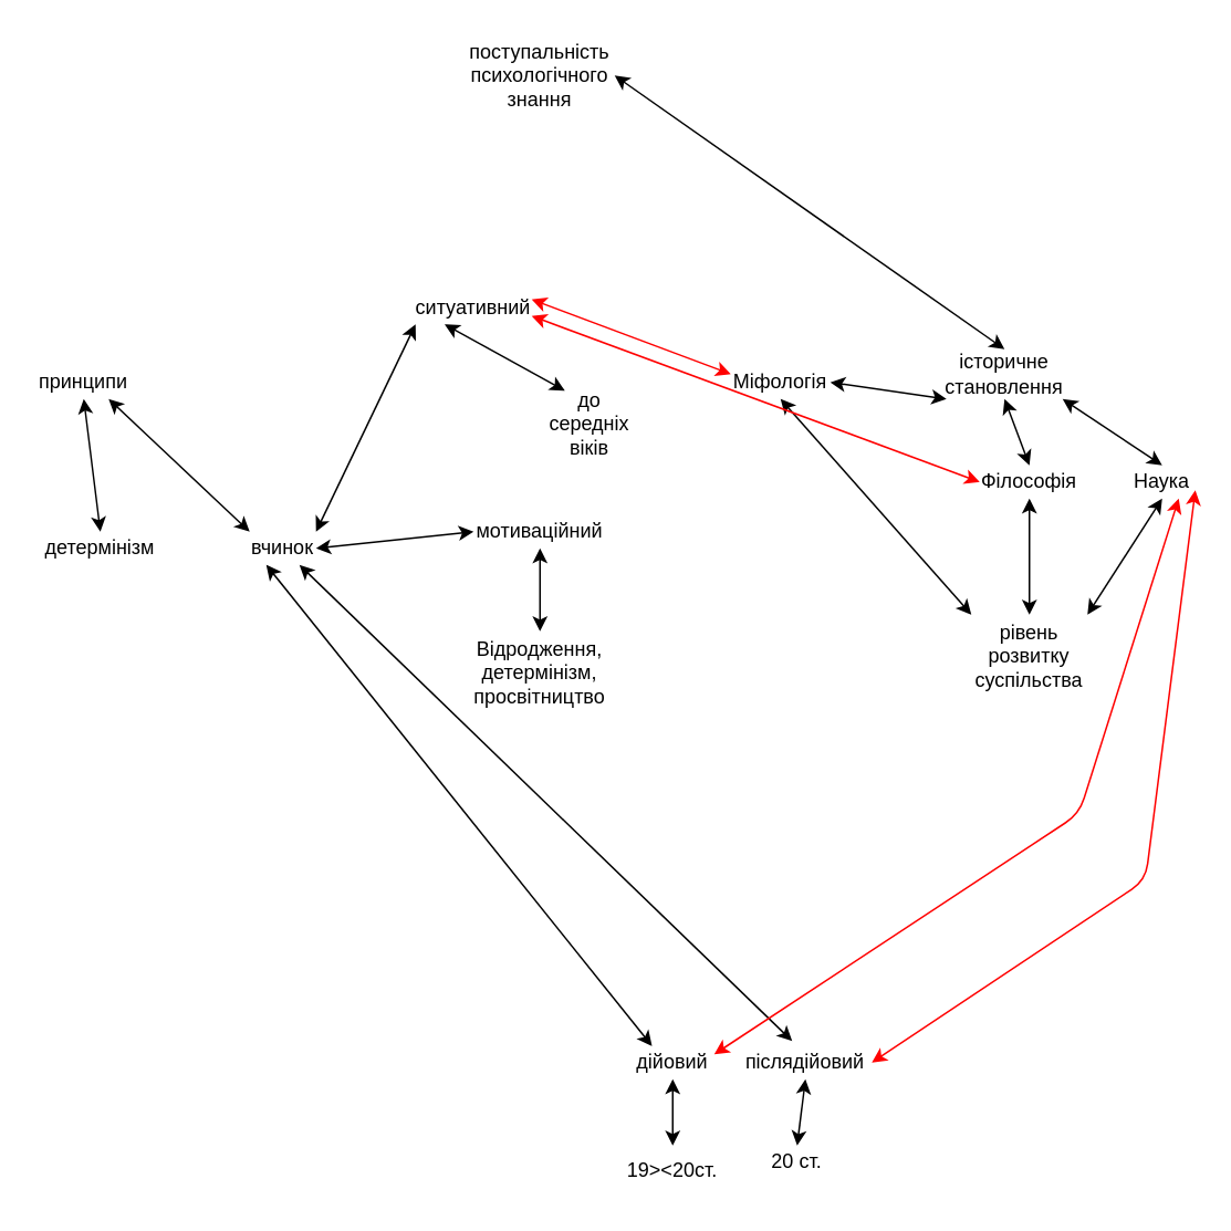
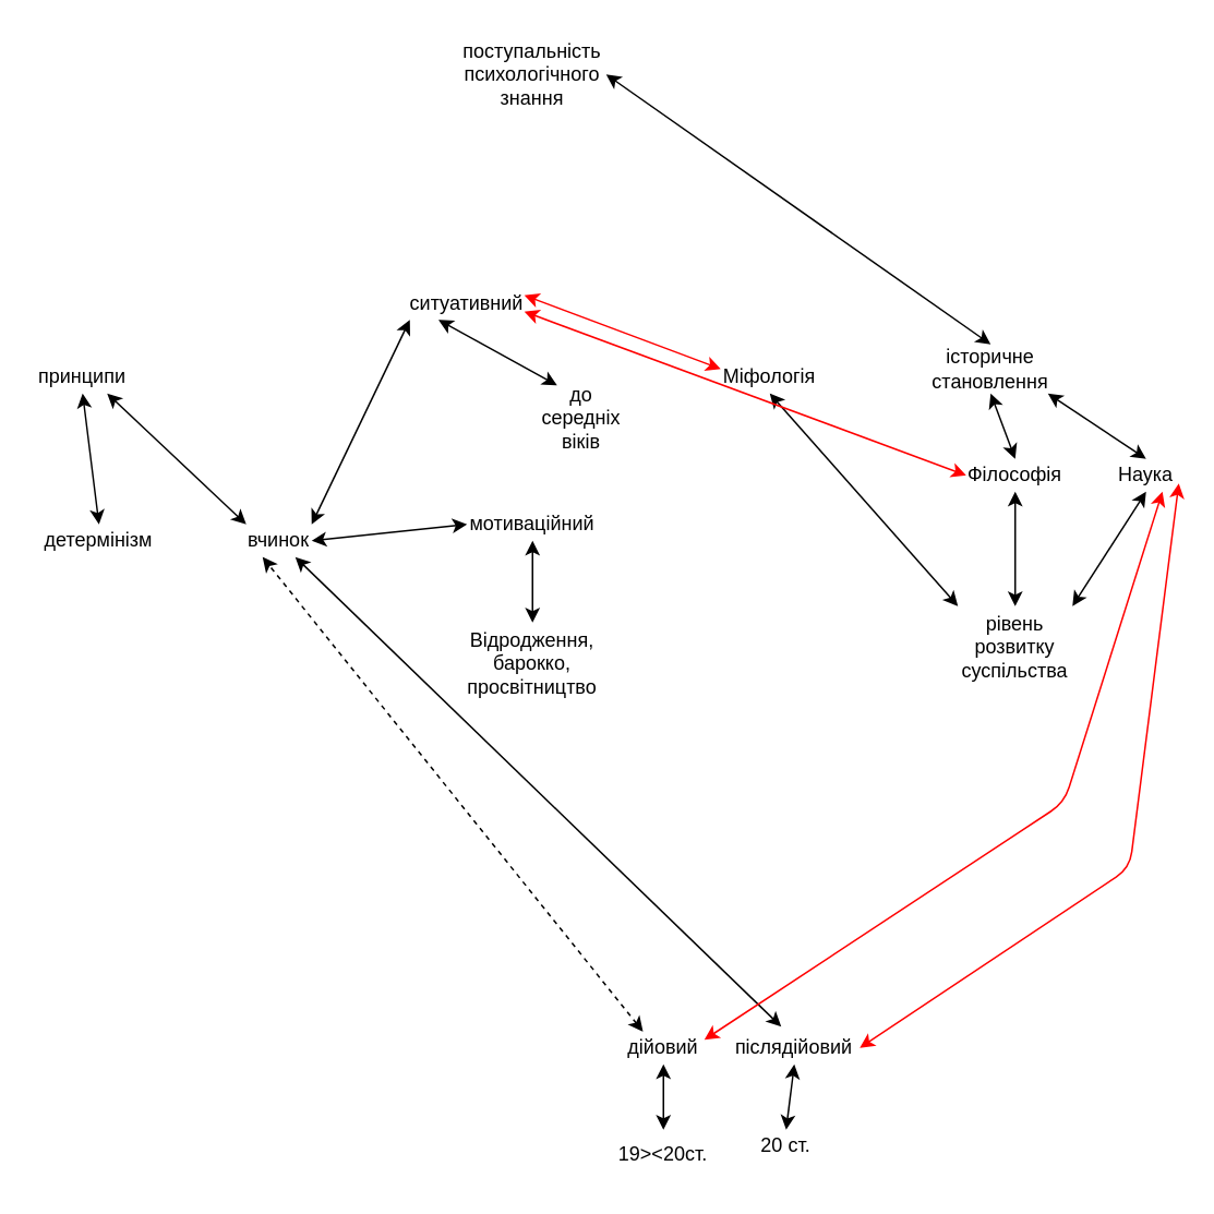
  <mxCell id="0" />
  <mxCell id="1" parent="0" />
  <mxCell id="2" value="поступальність психологічного знання" style="text;html=1;strokeColor=none;fillColor=none;align=center;verticalAlign=middle;whiteSpace=wrap;rounded=0;" vertex="1" parent="1"><mxGeometry x="280" y="20" width="90" height="50" as="geometry" /></mxCell>
  <mxCell id="3" value="принципи" style="text;html=1;strokeColor=none;fillColor=none;align=center;verticalAlign=middle;whiteSpace=wrap;rounded=0;" vertex="1" parent="1"><mxGeometry x="20" y="220" width="60" height="20" as="geometry" /></mxCell>
  <mxCell id="4" value="детермінізм" style="text;html=1;strokeColor=none;fillColor=none;align=center;verticalAlign=middle;whiteSpace=wrap;rounded=0;" vertex="1" parent="1"><mxGeometry x="20" y="320" width="80" height="20" as="geometry" /></mxCell>
  <mxCell id="5" value="" style="endArrow=classic;startArrow=classic;html=1;entryX=0.5;entryY=1;entryDx=0;entryDy=0;exitX=0.5;exitY=0;exitDx=0;exitDy=0;" edge="1" parent="1" source="4" target="3"><mxGeometry width="50" height="50" relative="1" as="geometry"><mxPoint x="370" y="660" as="sourcePoint" /><mxPoint x="420" y="610" as="targetPoint" /></mxGeometry></mxCell>
  <mxCell id="6" value="вчинок" style="text;html=1;strokeColor=none;fillColor=none;align=center;verticalAlign=middle;whiteSpace=wrap;rounded=0;" vertex="1" parent="1"><mxGeometry x="150" y="320" width="40" height="20" as="geometry" /></mxCell>
  <mxCell id="7" value="" style="endArrow=classic;startArrow=classic;html=1;entryX=0.75;entryY=1;entryDx=0;entryDy=0;exitX=0;exitY=0;exitDx=0;exitDy=0;" edge="1" parent="1" source="6" target="3"><mxGeometry width="50" height="50" relative="1" as="geometry"><mxPoint x="370" y="660" as="sourcePoint" /><mxPoint x="420" y="610" as="targetPoint" /></mxGeometry></mxCell>
  <mxCell id="8" value="ситуативний" style="text;html=1;strokeColor=none;fillColor=none;align=center;verticalAlign=middle;whiteSpace=wrap;rounded=0;" vertex="1" parent="1"><mxGeometry x="250" y="175" width="70" height="20" as="geometry" /></mxCell>
  <mxCell id="9" value="" style="endArrow=classic;startArrow=classic;html=1;exitX=0;exitY=1;exitDx=0;exitDy=0;exitPerimeter=0;entryX=1;entryY=0;entryDx=0;entryDy=0;" edge="1" parent="1" source="8" target="6"><mxGeometry width="50" height="50" relative="1" as="geometry"><mxPoint x="370" y="660" as="sourcePoint" /><mxPoint x="210" y="320" as="targetPoint" /></mxGeometry></mxCell>
  <mxCell id="10" value="мотиваційний" style="text;html=1;strokeColor=none;fillColor=none;align=center;verticalAlign=middle;whiteSpace=wrap;rounded=0;" vertex="1" parent="1"><mxGeometry x="285" y="310" width="80" height="20" as="geometry" /></mxCell>
  <mxCell id="11" value="" style="endArrow=classic;startArrow=classic;html=1;entryX=1;entryY=0.5;entryDx=0;entryDy=0;exitX=0;exitY=0.5;exitDx=0;exitDy=0;" edge="1" parent="1" source="10" target="6"><mxGeometry width="50" height="50" relative="1" as="geometry"><mxPoint x="370" y="660" as="sourcePoint" /><mxPoint x="420" y="610" as="targetPoint" /></mxGeometry></mxCell>
  <mxCell id="12" value="дійовий" style="text;html=1;strokeColor=none;fillColor=none;align=center;verticalAlign=middle;whiteSpace=wrap;rounded=0;" vertex="1" parent="1"><mxGeometry x="380" y="630" width="50" height="20" as="geometry" /></mxCell>
- <mxCell id="13" value="" style="endArrow=classic;startArrow=classic;html=1;entryX=0.25;entryY=1;entryDx=0;entryDy=0;exitX=0.25;exitY=0;exitDx=0;exitDy=0;" edge="1" parent="1" source="12" target="6"><mxGeometry width="50" height="50" relative="1" as="geometry"><mxPoint x="370" y="660" as="sourcePoint" /><mxPoint x="420" y="610" as="targetPoint" /></mxGeometry></mxCell>
+ <mxCell id="13" value="" style="endArrow=classic;startArrow=classic;html=1;entryX=0.25;entryY=1;entryDx=0;entryDy=0;exitX=0.25;exitY=0;exitDx=0;exitDy=0;dashed=1;" edge="1" parent="1" source="12" target="6"><mxGeometry width="50" height="50" relative="1" as="geometry"><mxPoint x="370" y="660" as="sourcePoint" /><mxPoint x="420" y="610" as="targetPoint" /></mxGeometry></mxCell>
  <mxCell id="14" value="післядійовий" style="text;html=1;strokeColor=none;fillColor=none;align=center;verticalAlign=middle;whiteSpace=wrap;rounded=0;" vertex="1" parent="1"><mxGeometry x="445" y="630" width="80" height="20" as="geometry" /></mxCell>
  <mxCell id="15" value="" style="endArrow=classic;startArrow=classic;html=1;entryX=0.4;entryY=-0.15;entryDx=0;entryDy=0;entryPerimeter=0;exitX=0.75;exitY=1;exitDx=0;exitDy=0;" edge="1" parent="1" source="6" target="14"><mxGeometry width="50" height="50" relative="1" as="geometry"><mxPoint x="190" y="360" as="sourcePoint" /><mxPoint x="420" y="610" as="targetPoint" /></mxGeometry></mxCell>
  <mxCell id="16" value="історичне становлення" style="text;html=1;strokeColor=none;fillColor=none;align=center;verticalAlign=middle;whiteSpace=wrap;rounded=0;" vertex="1" parent="1"><mxGeometry x="570" y="210" width="70" height="30" as="geometry" /></mxCell>
  <mxCell id="17" value="" style="endArrow=classic;startArrow=classic;html=1;exitX=1;exitY=0.5;exitDx=0;exitDy=0;entryX=0.5;entryY=0;entryDx=0;entryDy=0;" edge="1" parent="1" source="2" target="16"><mxGeometry width="50" height="50" relative="1" as="geometry"><mxPoint x="690" y="660" as="sourcePoint" /><mxPoint x="740" y="610" as="targetPoint" /></mxGeometry></mxCell>
  <mxCell id="18" value="Міфологія" style="text;html=1;strokeColor=none;fillColor=none;align=center;verticalAlign=middle;whiteSpace=wrap;rounded=0;" vertex="1" parent="1"><mxGeometry x="440" y="220" width="60" height="20" as="geometry" /></mxCell>
- <mxCell id="19" value="" style="endArrow=classic;startArrow=classic;html=1;entryX=0;entryY=1;entryDx=0;entryDy=0;exitX=1;exitY=0.5;exitDx=0;exitDy=0;" edge="1" parent="1" source="18" target="16"><mxGeometry width="50" height="50" relative="1" as="geometry"><mxPoint x="690" y="660" as="sourcePoint" /><mxPoint x="740" y="610" as="targetPoint" /></mxGeometry></mxCell>
  <mxCell id="20" value="Філософія" style="text;html=1;strokeColor=none;fillColor=none;align=center;verticalAlign=middle;whiteSpace=wrap;rounded=0;" vertex="1" parent="1"><mxGeometry x="590" y="280" width="60" height="20" as="geometry" /></mxCell>
  <mxCell id="21" value="" style="endArrow=classic;startArrow=classic;html=1;entryX=0.5;entryY=1;entryDx=0;entryDy=0;exitX=0.5;exitY=0;exitDx=0;exitDy=0;" edge="1" parent="1" source="20" target="16"><mxGeometry width="50" height="50" relative="1" as="geometry"><mxPoint x="690" y="660" as="sourcePoint" /><mxPoint x="740" y="610" as="targetPoint" /></mxGeometry></mxCell>
  <mxCell id="22" value="Наука" style="text;html=1;strokeColor=none;fillColor=none;align=center;verticalAlign=middle;whiteSpace=wrap;rounded=0;" vertex="1" parent="1"><mxGeometry x="680" y="280" width="40" height="20" as="geometry" /></mxCell>
  <mxCell id="23" value="" style="endArrow=classic;startArrow=classic;html=1;entryX=1;entryY=1;entryDx=0;entryDy=0;exitX=0.5;exitY=0;exitDx=0;exitDy=0;" edge="1" parent="1" source="22" target="16"><mxGeometry width="50" height="50" relative="1" as="geometry"><mxPoint x="690" y="660" as="sourcePoint" /><mxPoint x="740" y="610" as="targetPoint" /></mxGeometry></mxCell>
  <mxCell id="24" value="рівень розвитку суспільства" style="text;html=1;strokeColor=none;fillColor=none;align=center;verticalAlign=middle;whiteSpace=wrap;rounded=0;" vertex="1" parent="1"><mxGeometry x="585" y="370" width="70" height="50" as="geometry" /></mxCell>
  <mxCell id="25" value="" style="endArrow=classic;startArrow=classic;html=1;entryX=0.5;entryY=1;entryDx=0;entryDy=0;exitX=1;exitY=0;exitDx=0;exitDy=0;" edge="1" parent="1" source="24" target="22"><mxGeometry width="50" height="50" relative="1" as="geometry"><mxPoint x="690" y="660" as="sourcePoint" /><mxPoint x="740" y="610" as="targetPoint" /></mxGeometry></mxCell>
  <mxCell id="26" value="" style="endArrow=classic;startArrow=classic;html=1;entryX=0.5;entryY=1;entryDx=0;entryDy=0;exitX=0;exitY=0;exitDx=0;exitDy=0;" edge="1" parent="1" source="24" target="18"><mxGeometry width="50" height="50" relative="1" as="geometry"><mxPoint x="690" y="660" as="sourcePoint" /><mxPoint x="740" y="610" as="targetPoint" /></mxGeometry></mxCell>
  <mxCell id="27" value="" style="endArrow=classic;startArrow=classic;html=1;entryX=0.5;entryY=1;entryDx=0;entryDy=0;exitX=0.5;exitY=0;exitDx=0;exitDy=0;" edge="1" parent="1" source="24" target="20"><mxGeometry width="50" height="50" relative="1" as="geometry"><mxPoint x="690" y="660" as="sourcePoint" /><mxPoint x="740" y="610" as="targetPoint" /></mxGeometry></mxCell>
  <mxCell id="28" value="до середніх віків" style="text;html=1;strokeColor=none;fillColor=none;align=center;verticalAlign=middle;whiteSpace=wrap;rounded=0;" vertex="1" parent="1"><mxGeometry x="325" y="235" width="60" height="40" as="geometry" /></mxCell>
  <mxCell id="29" value="" style="endArrow=classic;startArrow=classic;html=1;entryX=0.25;entryY=1;entryDx=0;entryDy=0;exitX=0.25;exitY=0;exitDx=0;exitDy=0;" edge="1" parent="1" source="28" target="8"><mxGeometry width="50" height="50" relative="1" as="geometry"><mxPoint x="890" y="405" as="sourcePoint" /><mxPoint x="940" y="355" as="targetPoint" /></mxGeometry></mxCell>
- <mxCell id="30" value="Відродження, детермінізм, просвітництво" style="text;html=1;strokeColor=none;fillColor=none;align=center;verticalAlign=middle;whiteSpace=wrap;rounded=0;" vertex="1" parent="1"><mxGeometry x="280" y="380" width="90" height="50" as="geometry" /></mxCell>
+ <mxCell id="30" value="Відродження, барокко, просвітництво" style="text;html=1;strokeColor=none;fillColor=none;align=center;verticalAlign=middle;whiteSpace=wrap;rounded=0;" vertex="1" parent="1"><mxGeometry x="280" y="380" width="90" height="50" as="geometry" /></mxCell>
  <mxCell id="31" value="" style="endArrow=classic;startArrow=classic;html=1;entryX=0.5;entryY=1;entryDx=0;entryDy=0;exitX=0.5;exitY=0;exitDx=0;exitDy=0;" edge="1" parent="1" source="30" target="10"><mxGeometry width="50" height="50" relative="1" as="geometry"><mxPoint x="795" y="570" as="sourcePoint" /><mxPoint x="845" y="520" as="targetPoint" /></mxGeometry></mxCell>
  <mxCell id="32" value="19&amp;gt;&amp;lt;20ст." style="text;html=1;strokeColor=none;fillColor=none;align=center;verticalAlign=middle;whiteSpace=wrap;rounded=0;" vertex="1" parent="1"><mxGeometry x="370" y="690" width="70" height="30" as="geometry" /></mxCell>
  <mxCell id="33" value="" style="endArrow=classic;startArrow=classic;html=1;entryX=0.5;entryY=1;entryDx=0;entryDy=0;exitX=0.5;exitY=0;exitDx=0;exitDy=0;" edge="1" parent="1" source="32" target="12"><mxGeometry width="50" height="50" relative="1" as="geometry"><mxPoint x="790" y="890" as="sourcePoint" /><mxPoint x="840" y="840" as="targetPoint" /></mxGeometry></mxCell>
  <mxCell id="34" value="20 ст." style="text;html=1;strokeColor=none;fillColor=none;align=center;verticalAlign=middle;whiteSpace=wrap;rounded=0;" vertex="1" parent="1"><mxGeometry x="460" y="690" width="40" height="20" as="geometry" /></mxCell>
  <mxCell id="35" value="" style="endArrow=classic;startArrow=classic;html=1;entryX=0.5;entryY=1;entryDx=0;entryDy=0;exitX=0.5;exitY=0;exitDx=0;exitDy=0;" edge="1" parent="1" source="34" target="14"><mxGeometry width="50" height="50" relative="1" as="geometry"><mxPoint x="790" y="890" as="sourcePoint" /><mxPoint x="840" y="840" as="targetPoint" /></mxGeometry></mxCell>
  <mxCell id="36" value="" style="endArrow=classic;startArrow=classic;html=1;strokeColor=#FF0000;entryX=0;entryY=0.25;entryDx=0;entryDy=0;exitX=1;exitY=0.25;exitDx=0;exitDy=0;" edge="1" parent="1" source="8" target="18"><mxGeometry width="50" height="50" relative="1" as="geometry"><mxPoint x="690" y="660" as="sourcePoint" /><mxPoint x="740" y="610" as="targetPoint" /></mxGeometry></mxCell>
  <mxCell id="37" value="" style="endArrow=classic;startArrow=classic;html=1;strokeColor=#FF0000;exitX=1;exitY=0.75;exitDx=0;exitDy=0;entryX=0;entryY=0.5;entryDx=0;entryDy=0;" edge="1" parent="1" source="8" target="20"><mxGeometry width="50" height="50" relative="1" as="geometry"><mxPoint x="690" y="660" as="sourcePoint" /><mxPoint x="740" y="610" as="targetPoint" /></mxGeometry></mxCell>
  <mxCell id="38" value="" style="endArrow=classic;startArrow=classic;html=1;strokeColor=#FF0000;entryX=0.75;entryY=1;entryDx=0;entryDy=0;exitX=1;exitY=0.25;exitDx=0;exitDy=0;" edge="1" parent="1" source="12" target="22"><mxGeometry width="50" height="50" relative="1" as="geometry"><mxPoint x="690" y="660" as="sourcePoint" /><mxPoint x="740" y="610" as="targetPoint" /><Array as="points"><mxPoint x="650" y="490" /></Array></mxGeometry></mxCell>
  <mxCell id="39" value="" style="endArrow=classic;startArrow=classic;html=1;strokeColor=#FF0000;entryX=1;entryY=0.75;entryDx=0;entryDy=0;exitX=1;exitY=0.5;exitDx=0;exitDy=0;" edge="1" parent="1" source="14" target="22"><mxGeometry width="50" height="50" relative="1" as="geometry"><mxPoint x="690" y="660" as="sourcePoint" /><mxPoint x="740" y="610" as="targetPoint" /><Array as="points"><mxPoint x="690" y="530" /></Array></mxGeometry></mxCell>
